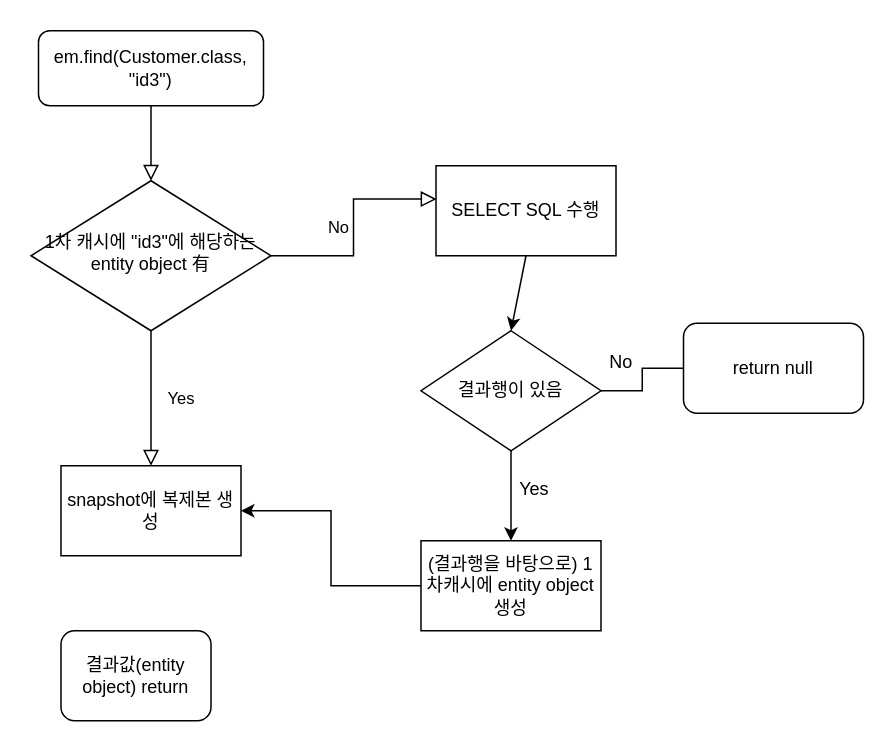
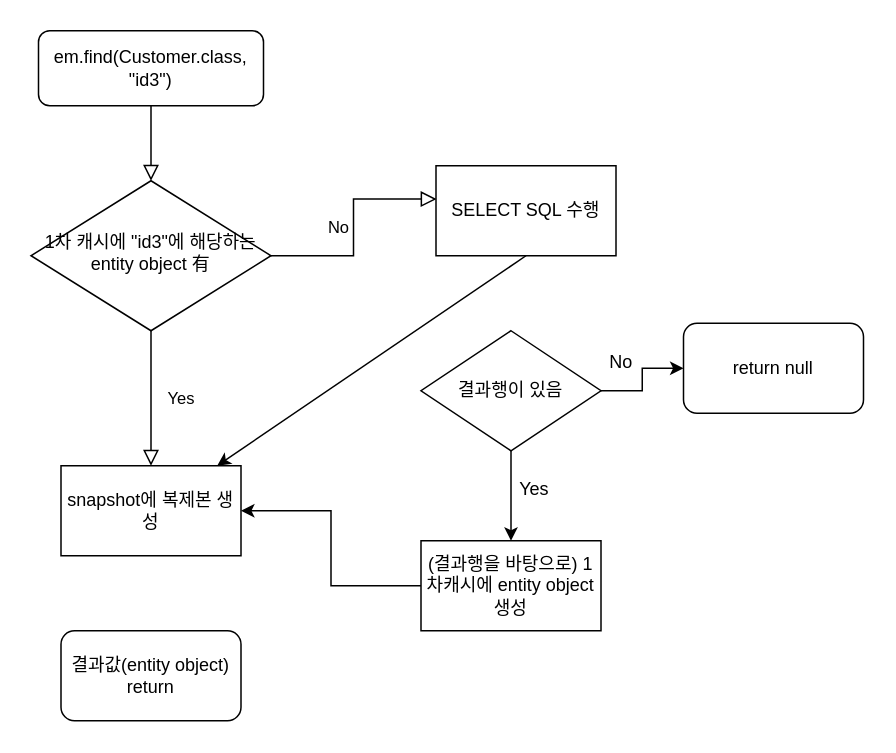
  <mxCell id="0" />
  <mxCell id="1" parent="0" />
  <mxCell id="2" value="" style="rounded=0;html=1;jettySize=auto;orthogonalLoop=1;fontSize=11;endArrow=block;endFill=0;endSize=8;strokeWidth=1;shadow=0;labelBackgroundColor=none;edgeStyle=orthogonalEdgeStyle;" parent="1" source="3" target="6" edge="1"><mxGeometry relative="1" as="geometry" /></mxCell>
  <mxCell id="3" value="em.find(Customer.class, &quot;id3&quot;)" style="rounded=1;whiteSpace=wrap;html=1;fontSize=12;glass=0;strokeWidth=1;shadow=0;" parent="1" vertex="1"><mxGeometry x="25" y="20" width="150" height="50" as="geometry" /></mxCell>
  <mxCell id="4" value="Yes" style="rounded=0;html=1;jettySize=auto;orthogonalLoop=1;fontSize=11;endArrow=block;endFill=0;endSize=8;strokeWidth=1;shadow=0;labelBackgroundColor=none;edgeStyle=orthogonalEdgeStyle;" parent="1" source="6" target="7" edge="1"><mxGeometry y="20" relative="1" as="geometry"><mxPoint as="offset" /><mxPoint x="100" y="270" as="targetPoint" /></mxGeometry></mxCell>
  <mxCell id="5" value="No" style="edgeStyle=orthogonalEdgeStyle;rounded=0;html=1;jettySize=auto;orthogonalLoop=1;fontSize=11;endArrow=block;endFill=0;endSize=8;strokeWidth=1;shadow=0;labelBackgroundColor=none;entryX=0.003;entryY=0.37;entryDx=0;entryDy=0;entryPerimeter=0;" parent="1" source="6" target="8" edge="1"><mxGeometry y="10" relative="1" as="geometry"><mxPoint as="offset" /><mxPoint x="290" y="130" as="targetPoint" /></mxGeometry></mxCell>
  <mxCell id="6" value="1차 캐시에 &quot;id3&quot;에 해당하는 entity object 有" style="rhombus;whiteSpace=wrap;html=1;shadow=0;fontFamily=Helvetica;fontSize=12;align=center;strokeWidth=1;spacing=6;spacingTop=-4;" parent="1" vertex="1"><mxGeometry x="20" y="120" width="160" height="100" as="geometry" /></mxCell>
  <mxCell id="7" value="snapshot에 복제본 생성" style="rounded=0;whiteSpace=wrap;html=1;" parent="1" vertex="1"><mxGeometry x="40" y="310" width="120" height="60" as="geometry" /></mxCell>
  <mxCell id="8" value="SELECT SQL 수행" style="rounded=0;whiteSpace=wrap;html=1;" parent="1" vertex="1"><mxGeometry x="290" y="110" width="120" height="60" as="geometry" /></mxCell>
  <mxCell id="9" value="" style="edgeStyle=orthogonalEdgeStyle;rounded=0;orthogonalLoop=1;jettySize=auto;html=1;" parent="1" source="11" target="14" edge="1"><mxGeometry relative="1" as="geometry" /></mxCell>
- <mxCell id="10" value="" style="edgeStyle=orthogonalEdgeStyle;rounded=0;orthogonalLoop=1;jettySize=auto;html=1;endArrow=none;" parent="1" source="11" target="17" edge="1"><mxGeometry relative="1" as="geometry"><mxPoint x="450" y="260" as="targetPoint" /></mxGeometry></mxCell>
+ <mxCell id="10" value="" style="edgeStyle=orthogonalEdgeStyle;rounded=0;orthogonalLoop=1;jettySize=auto;html=1;" parent="1" source="11" target="17" edge="1"><mxGeometry relative="1" as="geometry"><mxPoint x="450" y="260" as="targetPoint" /></mxGeometry></mxCell>
  <mxCell id="11" value="결과행이 있음" style="rhombus;whiteSpace=wrap;html=1;" parent="1" vertex="1"><mxGeometry x="280" y="220" width="120" height="80" as="geometry" /></mxCell>
- <mxCell id="12" value="" style="endArrow=classic;html=1;rounded=0;entryX=0.5;entryY=0;entryDx=0;entryDy=0;exitX=0.5;exitY=1;exitDx=0;exitDy=0;" parent="1" source="8" target="11" edge="1"><mxGeometry width="50" height="50" relative="1" as="geometry"><mxPoint x="300" y="280" as="sourcePoint" /><mxPoint x="350" y="230" as="targetPoint" /></mxGeometry></mxCell>
+ <mxCell id="12" value="" style="endArrow=classic;html=1;rounded=0;exitX=0.5;exitY=1;exitDx=0;exitDy=0;" parent="1" source="8" target="7" edge="1"><mxGeometry width="50" height="50" relative="1" as="geometry"><mxPoint x="300" y="280" as="sourcePoint" /><mxPoint x="350" y="230" as="targetPoint" /></mxGeometry></mxCell>
  <mxCell id="13" style="edgeStyle=orthogonalEdgeStyle;rounded=0;orthogonalLoop=1;jettySize=auto;html=1;" edge="1" parent="1" source="14" target="7"><mxGeometry relative="1" as="geometry" /></mxCell>
  <mxCell id="14" value="(결과행을 바탕으로) 1차캐시에 entity object 생성" style="whiteSpace=wrap;html=1;" parent="1" vertex="1"><mxGeometry x="280" y="360" width="120" height="60" as="geometry" /></mxCell>
  <mxCell id="15" value="Yes" style="text;strokeColor=none;fillColor=none;align=left;verticalAlign=middle;spacingLeft=4;spacingRight=4;overflow=hidden;points=[[0,0.5],[1,0.5]];portConstraint=eastwest;rotatable=0;" parent="1" vertex="1"><mxGeometry x="340" y="310" width="80" height="30" as="geometry" /></mxCell>
- <mxCell id="16" value="결과값(entity object) return" style="rounded=1;whiteSpace=wrap;html=1;" vertex="1" parent="1"><mxGeometry x="40" y="420" width="100" height="60" as="geometry" /></mxCell>
+ <mxCell id="16" value="결과값(entity object) return" style="rounded=1;whiteSpace=wrap;html=1;" vertex="1" parent="1"><mxGeometry x="40" y="420" width="120" height="60" as="geometry" /></mxCell>
  <mxCell id="17" value="return null" style="rounded=1;whiteSpace=wrap;html=1;" vertex="1" parent="1"><mxGeometry x="455" y="215" width="120" height="60" as="geometry" /></mxCell>
  <mxCell id="18" value="No" style="text;strokeColor=none;fillColor=none;align=left;verticalAlign=middle;spacingLeft=4;spacingRight=4;overflow=hidden;points=[[0,0.5],[1,0.5]];portConstraint=eastwest;rotatable=0;" vertex="1" parent="1"><mxGeometry x="400" y="230" width="40" height="20" as="geometry" /></mxCell>
